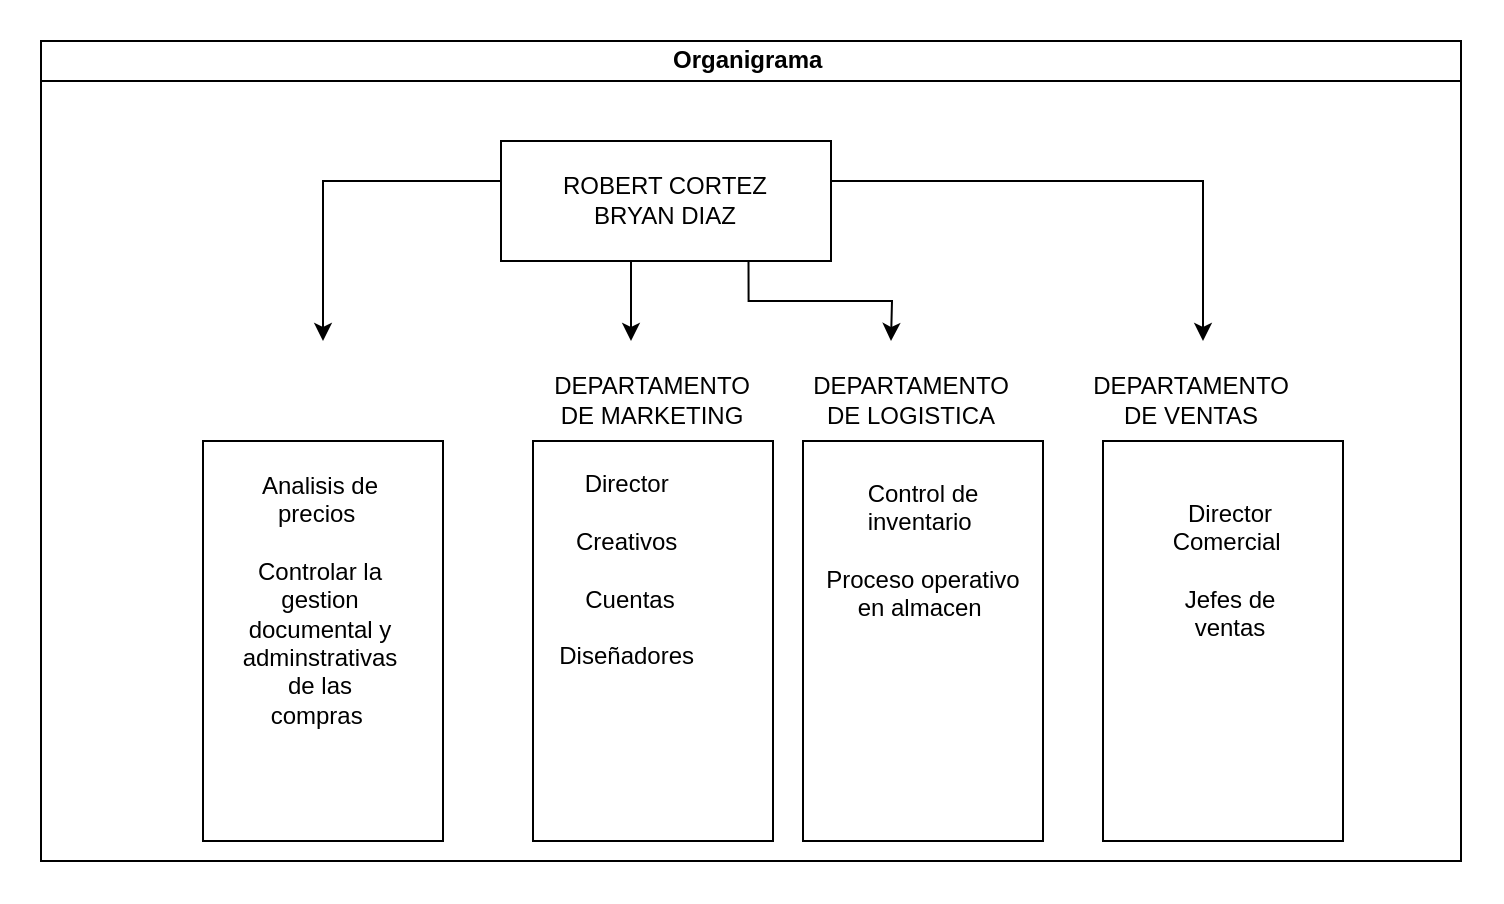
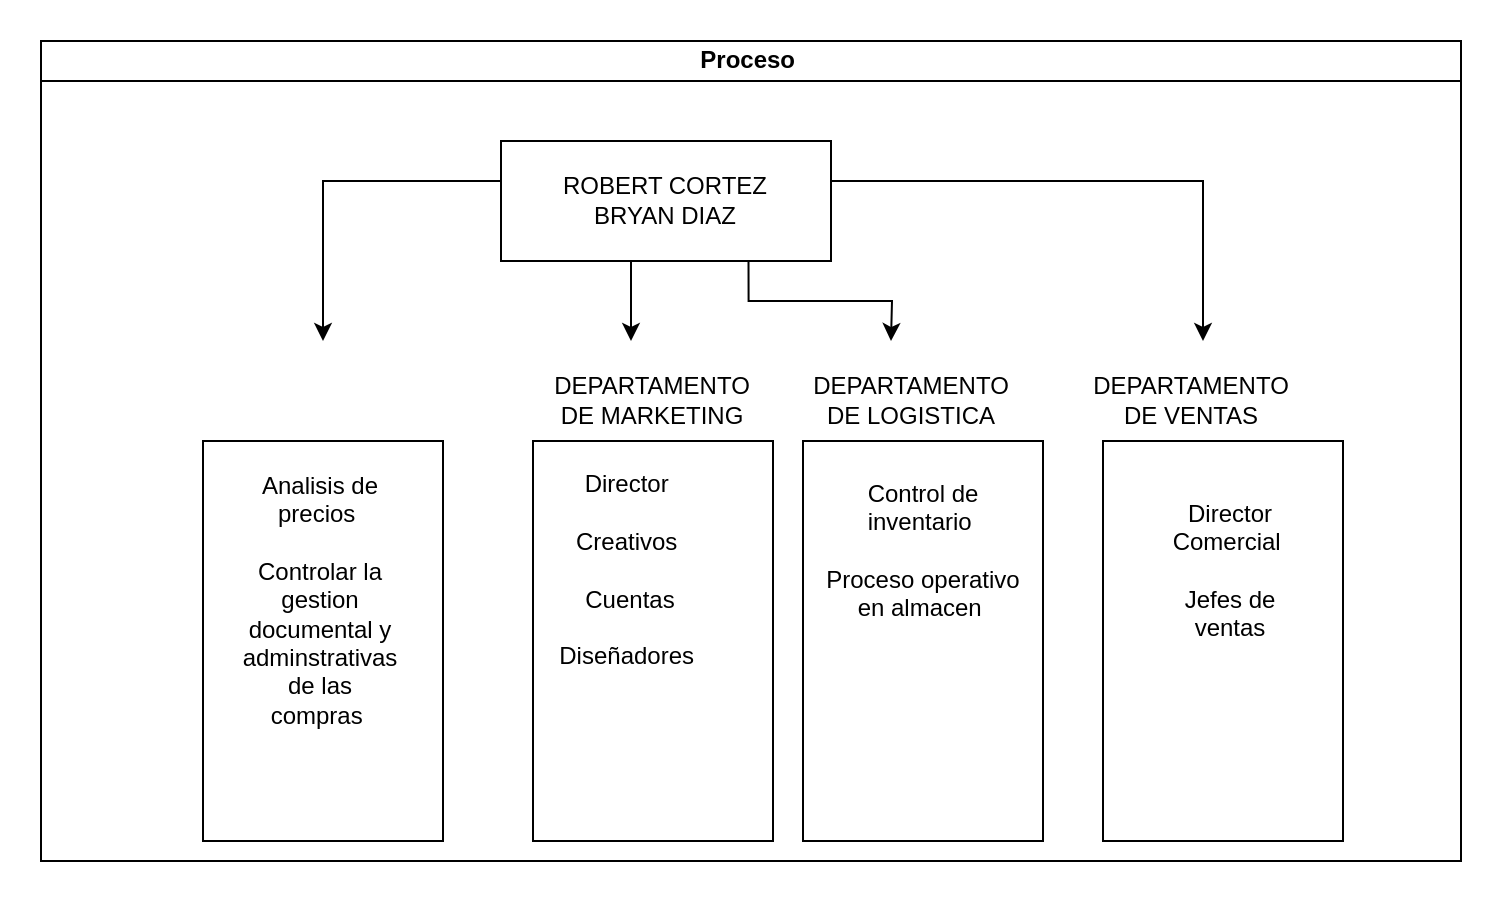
  <mxCell id="0" />
  <mxCell id="1" parent="0" />
- <mxCell id="2" value="Organigrama&amp;nbsp;" style="swimlane;html=1;startSize=20;horizontal=1;containerType=tree;glass=0;" parent="1" vertex="1"><mxGeometry x="20" y="20" width="710" height="410" as="geometry" /></mxCell>
+ <mxCell id="2" value="Proceso&amp;nbsp;" style="swimlane;html=1;startSize=20;horizontal=1;containerType=tree;glass=0;" parent="1" vertex="1"><mxGeometry x="20" y="20" width="710" height="410" as="geometry" /></mxCell>
  <mxCell id="3" value="ROBERT CORTEZ&lt;br&gt;BRYAN DIAZ" style="rounded=0;whiteSpace=wrap;html=1;" vertex="1" parent="2"><mxGeometry x="230" y="50" width="165" height="60" as="geometry" /></mxCell>
  <mxCell id="4" value="DEPARTAMENTO DE MARKETING" style="text;html=1;strokeColor=none;fillColor=none;align=center;verticalAlign=middle;whiteSpace=wrap;rounded=0;" vertex="1" parent="2"><mxGeometry x="261" y="170" width="90" height="20" as="geometry" /></mxCell>
  <mxCell id="5" value="DEPARTAMENTO DE VENTAS" style="text;html=1;strokeColor=none;fillColor=none;align=center;verticalAlign=middle;whiteSpace=wrap;rounded=0;" vertex="1" parent="2"><mxGeometry x="531" y="170" width="89" height="20" as="geometry" /></mxCell>
  <mxCell id="6" value="DEPARTAMENTO DE LOGISTICA" style="text;html=1;strokeColor=none;fillColor=none;align=center;verticalAlign=middle;whiteSpace=wrap;rounded=0;" vertex="1" parent="2"><mxGeometry x="401" y="170" width="69" height="20" as="geometry" /></mxCell>
  <mxCell id="7" value="" style="verticalLabelPosition=bottom;verticalAlign=top;html=1;shape=mxgraph.basic.rect;fillColor2=none;strokeWidth=1;size=20;indent=5;" vertex="1" parent="2"><mxGeometry x="81" y="200" width="120" height="200" as="geometry" /></mxCell>
  <mxCell id="8" value="" style="verticalLabelPosition=bottom;verticalAlign=top;html=1;shape=mxgraph.basic.rect;fillColor2=none;strokeWidth=1;size=20;indent=5;" vertex="1" parent="2"><mxGeometry x="246" y="200" width="120" height="200" as="geometry" /></mxCell>
  <mxCell id="9" value="" style="verticalLabelPosition=bottom;verticalAlign=top;html=1;shape=mxgraph.basic.rect;fillColor2=none;strokeWidth=1;size=20;indent=5;" vertex="1" parent="2"><mxGeometry x="381" y="200" width="120" height="200" as="geometry" /></mxCell>
  <mxCell id="10" value="" style="verticalLabelPosition=bottom;verticalAlign=top;html=1;shape=mxgraph.basic.rect;fillColor2=none;strokeWidth=1;size=20;indent=5;" vertex="1" parent="2"><mxGeometry x="531" y="200" width="120" height="200" as="geometry" /></mxCell>
  <mxCell id="11" value="Control de inventario&amp;nbsp;&lt;br&gt;&lt;br&gt;Proceso operativo en almacen&amp;nbsp;" style="text;html=1;strokeColor=none;fillColor=none;align=center;verticalAlign=middle;whiteSpace=wrap;rounded=0;" vertex="1" parent="2"><mxGeometry x="388.75" y="210" width="104.5" height="90" as="geometry" /></mxCell>
  <mxCell id="12" value="Analisis de precios&amp;nbsp;&lt;br&gt;&lt;br&gt;Controlar la gestion documental y adminstrativas de las compras&amp;nbsp;" style="text;html=1;strokeColor=none;fillColor=none;align=center;verticalAlign=middle;whiteSpace=wrap;rounded=0;" vertex="1" parent="2"><mxGeometry x="100" y="210" width="80" height="140" as="geometry" /></mxCell>
  <mxCell id="13" value="Director&amp;nbsp;&lt;br&gt;&lt;br&gt;Creativos&amp;nbsp;&lt;br&gt;&lt;br&gt;Cuentas&lt;br&gt;&lt;br&gt;Diseñadores&amp;nbsp;" style="text;html=1;strokeColor=none;fillColor=none;align=center;verticalAlign=middle;whiteSpace=wrap;rounded=0;" vertex="1" parent="2"><mxGeometry x="275" y="220" width="40" height="90" as="geometry" /></mxCell>
  <mxCell id="14" value="Director Comercial&amp;nbsp;&lt;br&gt;&lt;br&gt;Jefes de ventas&lt;br&gt;" style="text;html=1;strokeColor=none;fillColor=none;align=center;verticalAlign=middle;whiteSpace=wrap;rounded=0;" vertex="1" parent="2"><mxGeometry x="570" y="225" width="50" height="80" as="geometry" /></mxCell>
  <mxCell id="15" style="edgeStyle=orthogonalEdgeStyle;rounded=0;orthogonalLoop=1;jettySize=auto;html=1;exitX=0.5;exitY=1;exitDx=0;exitDy=0;" edge="1" parent="2" source="14" target="14"><mxGeometry relative="1" as="geometry" /></mxCell>
  <mxCell id="16" style="edgeStyle=orthogonalEdgeStyle;rounded=0;orthogonalLoop=1;jettySize=auto;html=1;" edge="1" parent="1" source="3"><mxGeometry relative="1" as="geometry"><mxPoint x="161" y="170" as="targetPoint" /><Array as="points"><mxPoint x="161" y="90" /><mxPoint x="161" y="120" /></Array></mxGeometry></mxCell>
  <mxCell id="17" style="edgeStyle=orthogonalEdgeStyle;rounded=0;orthogonalLoop=1;jettySize=auto;html=1;" edge="1" parent="1" source="3"><mxGeometry relative="1" as="geometry"><mxPoint x="601" y="170" as="targetPoint" /><Array as="points"><mxPoint x="601" y="90" /></Array></mxGeometry></mxCell>
  <mxCell id="18" style="edgeStyle=orthogonalEdgeStyle;rounded=0;orthogonalLoop=1;jettySize=auto;html=1;exitX=0.25;exitY=1;exitDx=0;exitDy=0;" edge="1" parent="1" source="3"><mxGeometry relative="1" as="geometry"><mxPoint x="315" y="170" as="targetPoint" /><Array as="points"><mxPoint x="315" y="150" /><mxPoint x="315" y="150" /></Array></mxGeometry></mxCell>
  <mxCell id="19" style="edgeStyle=orthogonalEdgeStyle;rounded=0;orthogonalLoop=1;jettySize=auto;html=1;exitX=0.75;exitY=1;exitDx=0;exitDy=0;" edge="1" parent="1" source="3"><mxGeometry relative="1" as="geometry"><mxPoint x="445" y="170" as="targetPoint" /></mxGeometry></mxCell>
